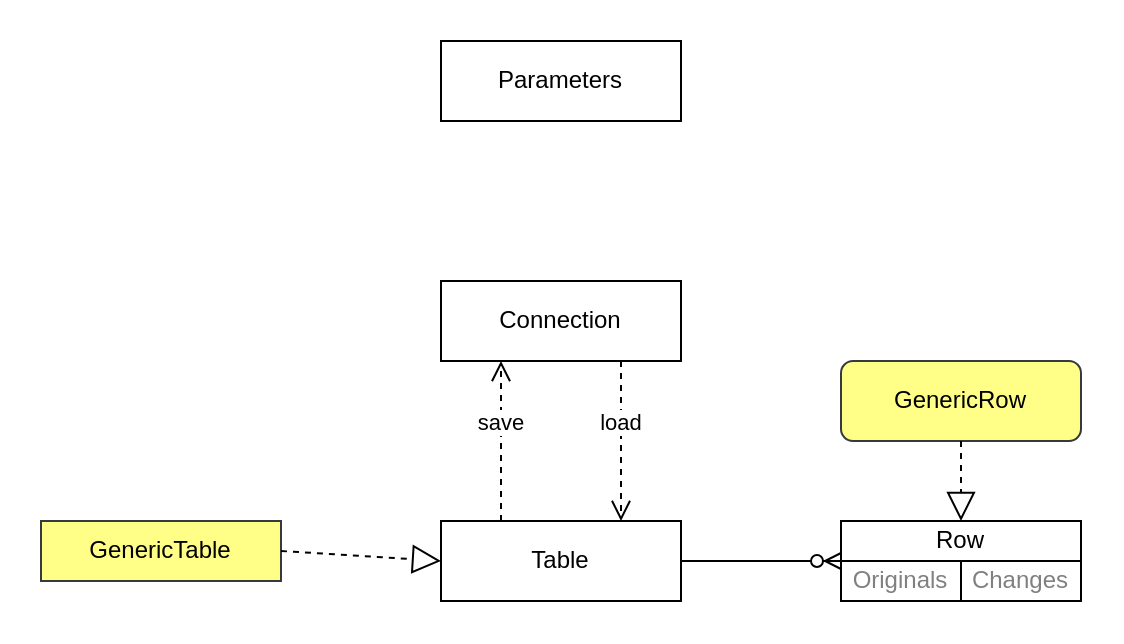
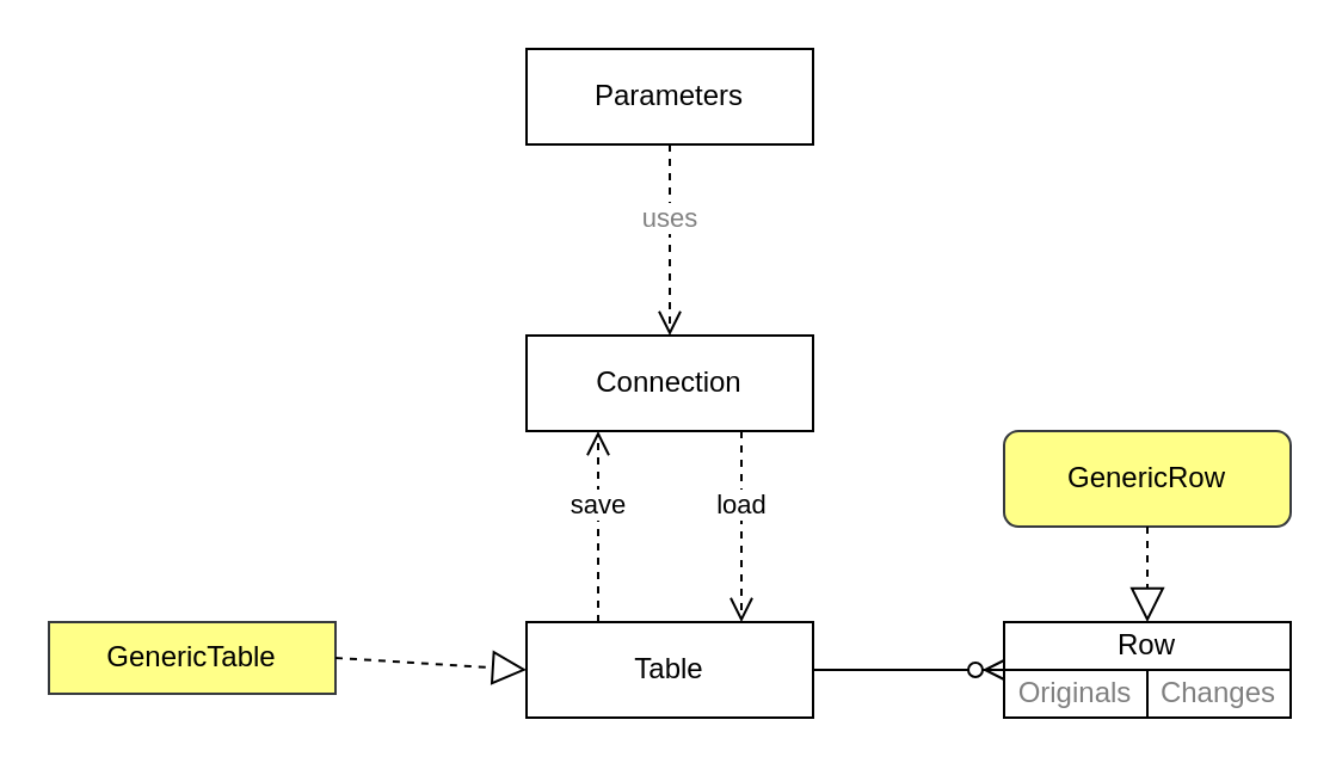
  <mxCell id="0" />
  <mxCell id="1" parent="0" />
  <mxCell id="2" value="Connection" style="rounded=0;whiteSpace=wrap;html=1;" vertex="1" parent="1"><mxGeometry x="220" y="140" width="120" height="40" as="geometry" /></mxCell>
  <mxCell id="3" value="Table" style="rounded=0;whiteSpace=wrap;html=1;" vertex="1" parent="1"><mxGeometry x="220" y="260" width="120" height="40" as="geometry" /></mxCell>
  <mxCell id="4" value="Row" style="rounded=0;whiteSpace=wrap;html=1;" vertex="1" parent="1"><mxGeometry x="420" y="260" width="120" height="20" as="geometry" /></mxCell>
  <mxCell id="5" value="Parameters" style="rounded=0;whiteSpace=wrap;html=1;" vertex="1" parent="1"><mxGeometry x="220" y="20" width="120" height="40" as="geometry" /></mxCell>
  <mxCell id="6" value="" style="fontSize=12;html=1;endArrow=ERzeroToMany;endFill=1;entryX=0;entryY=0;entryDx=0;entryDy=0;" edge="1" parent="1" target="9"><mxGeometry width="100" height="100" relative="1" as="geometry"><mxPoint x="340" y="280" as="sourcePoint" /><mxPoint x="-190" y="400" as="targetPoint" /></mxGeometry></mxCell>
  <mxCell id="7" value="load" style="html=1;verticalAlign=bottom;endArrow=open;dashed=1;endSize=8;exitX=0.75;exitY=1;exitDx=0;exitDy=0;entryX=0.75;entryY=0;entryDx=0;entryDy=0;edgeStyle=orthogonalEdgeStyle;" edge="1" parent="1" source="2" target="3"><mxGeometry relative="1" as="geometry"><mxPoint x="290" y="140" as="sourcePoint" /><mxPoint x="210" y="140" as="targetPoint" /></mxGeometry></mxCell>
  <mxCell id="8" value="save" style="html=1;verticalAlign=bottom;endArrow=open;dashed=1;endSize=8;edgeStyle=orthogonalEdgeStyle;exitX=0.25;exitY=0;exitDx=0;exitDy=0;entryX=0.25;entryY=1;entryDx=0;entryDy=0;" edge="1" parent="1" source="3" target="2"><mxGeometry relative="1" as="geometry"><mxPoint x="440" y="380" as="sourcePoint" /><mxPoint x="220" y="160" as="targetPoint" /><Array as="points"><mxPoint x="250" y="230" /><mxPoint x="250" y="230" /></Array></mxGeometry></mxCell>
  <mxCell id="9" value="Originals" style="rounded=0;whiteSpace=wrap;html=1;fontColor=#808080;" vertex="1" parent="1"><mxGeometry x="420" y="280" width="60" height="20" as="geometry" /></mxCell>
  <mxCell id="10" value="Changes" style="rounded=0;whiteSpace=wrap;html=1;fontColor=#808080;" vertex="1" parent="1"><mxGeometry x="480" y="280" width="60" height="20" as="geometry" /></mxCell>
+ <mxCell id="11" value="uses" style="html=1;verticalAlign=bottom;endArrow=open;dashed=1;endSize=8;fontColor=#808080;exitX=0.5;exitY=1;exitDx=0;exitDy=0;entryX=0.5;entryY=0;entryDx=0;entryDy=0;" edge="1" parent="1" source="5" target="2"><mxGeometry relative="1" as="geometry"><mxPoint x="330" y="240" as="sourcePoint" /><mxPoint x="250" y="240" as="targetPoint" /></mxGeometry></mxCell>
  <mxCell id="12" value="GenericTable" style="rounded=0;whiteSpace=wrap;html=1;fillColor=#ffff88;strokeColor=#36393d;" vertex="1" parent="1"><mxGeometry x="20" y="260" width="120" height="30" as="geometry" /></mxCell>
  <mxCell id="13" value="GenericRow" style="whiteSpace=wrap;html=1;fillColor=#ffff88;strokeColor=#36393d;rounded=1;" vertex="1" parent="1"><mxGeometry x="420" y="180" width="120" height="40" as="geometry" /></mxCell>
  <mxCell id="14" value="" style="endArrow=block;dashed=1;endFill=0;endSize=12;html=1;fontColor=#808080;entryX=0;entryY=0.5;entryDx=0;entryDy=0;exitX=1;exitY=0.5;exitDx=0;exitDy=0;" edge="1" parent="1" source="12" target="3"><mxGeometry width="160" relative="1" as="geometry"><mxPoint x="50" y="110" as="sourcePoint" /><mxPoint x="210" y="110" as="targetPoint" /></mxGeometry></mxCell>
  <mxCell id="15" value="" style="endArrow=block;dashed=1;endFill=0;endSize=12;html=1;fontColor=#808080;exitX=0.5;exitY=1;exitDx=0;exitDy=0;" edge="1" parent="1" source="13"><mxGeometry width="160" relative="1" as="geometry"><mxPoint x="520" y="120" as="sourcePoint" /><mxPoint x="480" y="260" as="targetPoint" /></mxGeometry></mxCell>
